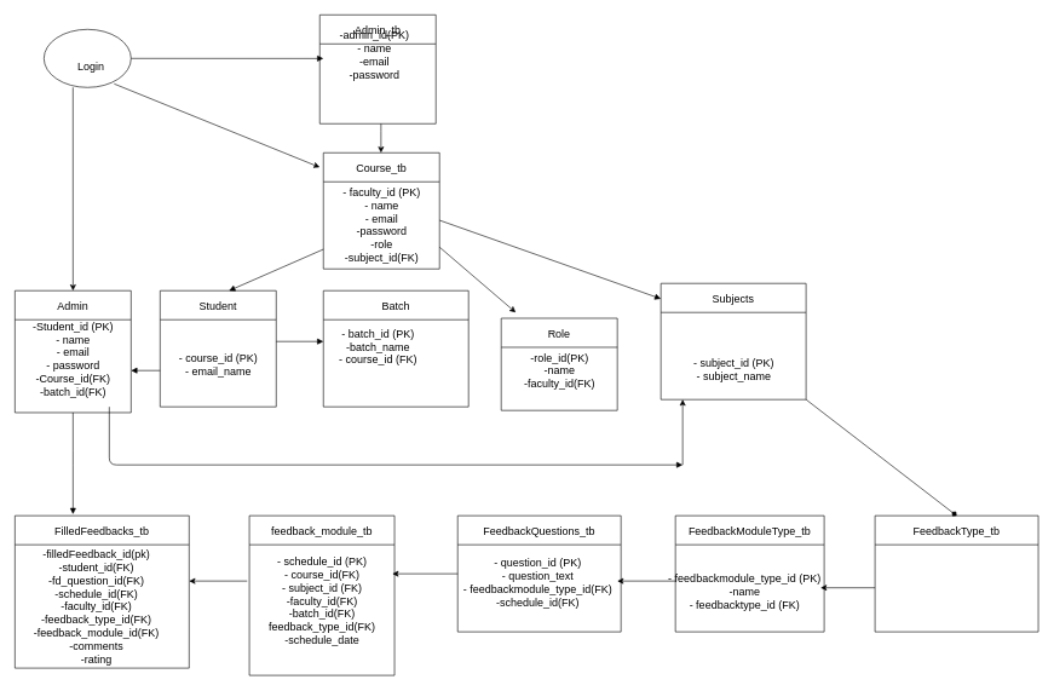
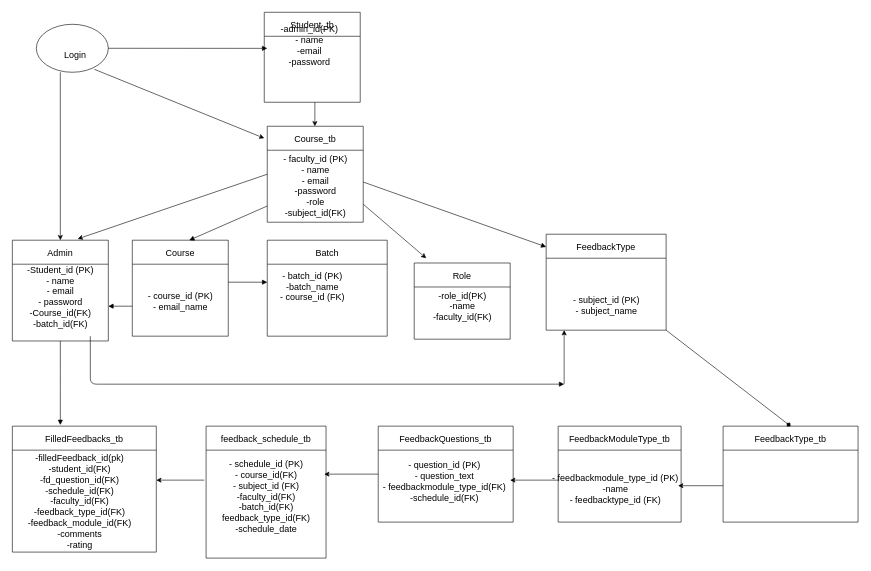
  <mxCell id="0" />
  <mxCell id="1" parent="0" />
  <mxCell id="2" value="Admin" style="shape=swimlane;fontSize=15;" parent="1" vertex="1"><mxGeometry x="20" y="400" width="160" height="168" as="geometry" /></mxCell>
  <mxCell id="3" value="&lt;font style=&quot;font-size: 15px;&quot;&gt;&lt;br style=&quot;padding: 0px; margin: 0px;&quot;&gt;-Student_id (PK)&lt;br style=&quot;padding: 0px; margin: 0px;&quot;&gt;- name&lt;br style=&quot;padding: 0px; margin: 0px;&quot;&gt;- email&lt;br style=&quot;padding: 0px; margin: 0px;&quot;&gt;- password&lt;/font&gt;&lt;div&gt;&lt;font style=&quot;font-size: 15px;&quot;&gt;-Course_id(FK)&lt;/font&gt;&lt;/div&gt;&lt;div&gt;&lt;font style=&quot;font-size: 15px;&quot;&gt;-batch_id(FK)&lt;/font&gt;&lt;/div&gt;&lt;div&gt;&lt;br&gt;&lt;/div&gt;" style="text;html=1;align=center;verticalAlign=middle;resizable=0;points=[];autosize=1;strokeColor=none;fillColor=none;" parent="2" vertex="1"><mxGeometry x="15" y="18" width="130" height="150" as="geometry" /></mxCell>
  <mxCell id="4" value="Course_tb" style="shape=swimlane;fontSize=15;" parent="1" vertex="1"><mxGeometry x="445" y="210" width="160" height="160" as="geometry" /></mxCell>
  <mxCell id="5" value="&lt;font style=&quot;font-size: 15px;&quot;&gt;&lt;br style=&quot;padding: 0px; margin: 0px;&quot;&gt;- faculty_id (PK)&lt;br style=&quot;padding: 0px; margin: 0px;&quot;&gt;- name&lt;br style=&quot;padding: 0px; margin: 0px;&quot;&gt;- email&lt;/font&gt;&lt;div&gt;&lt;font style=&quot;font-size: 15px;&quot;&gt;-password&lt;/font&gt;&lt;/div&gt;&lt;div&gt;&lt;font style=&quot;font-size: 15px;&quot;&gt;-role&lt;/font&gt;&lt;/div&gt;&lt;div&gt;&lt;font style=&quot;font-size: 15px;&quot;&gt;-subject_id(FK)&lt;/font&gt;&lt;/div&gt;" style="text;html=1;align=center;verticalAlign=middle;resizable=0;points=[];autosize=1;strokeColor=none;fillColor=none;" parent="4" vertex="1"><mxGeometry x="15" y="20" width="130" height="140" as="geometry" /></mxCell>
- <mxCell id="6" value="Subjects" style="shape=swimlane;fontSize=15;" parent="1" vertex="1"><mxGeometry x="910" y="390" width="200" height="160" as="geometry" /></mxCell>
+ <mxCell id="6" value="FeedbackType" style="shape=swimlane;fontSize=15;" parent="1" vertex="1"><mxGeometry x="910" y="390" width="200" height="160" as="geometry" /></mxCell>
  <mxCell id="7" value="&lt;font style=&quot;font-size: 15px;&quot;&gt;&lt;br style=&quot;padding: 0px; margin: 0px;&quot;&gt;- subject_id (PK)&lt;br style=&quot;padding: 0px; margin: 0px;&quot;&gt;- subject_name&lt;br&gt;&lt;/font&gt;&lt;div&gt;&lt;br&gt;&lt;/div&gt;" style="text;html=1;align=center;verticalAlign=middle;resizable=0;points=[];autosize=1;strokeColor=none;fillColor=none;" parent="6" vertex="1"><mxGeometry x="35" y="78" width="130" height="80" as="geometry" /></mxCell>
  <mxCell id="8" value="FeedbackQuestions_tb" style="shape=swimlane;fontSize=15;" parent="1" vertex="1"><mxGeometry x="630" y="710" width="225" height="160" as="geometry" /></mxCell>
  <mxCell id="9" value="&lt;font style=&quot;font-size: 15px;&quot;&gt;&lt;br style=&quot;padding: 0px; margin: 0px;&quot;&gt;- question_id (PK)&lt;br style=&quot;padding: 0px; margin: 0px;&quot;&gt;- question_text&lt;br style=&quot;padding: 0px; margin: 0px;&quot;&gt;- feedbackmodule_type_id(FK)&lt;/font&gt;&lt;div&gt;&lt;font style=&quot;font-size: 15px;&quot;&gt;-schedule_id(FK)&lt;/font&gt;&lt;/div&gt;" style="text;html=1;align=center;verticalAlign=middle;resizable=0;points=[];autosize=1;strokeColor=none;fillColor=none;" parent="8" vertex="1"><mxGeometry x="-5" y="33" width="230" height="100" as="geometry" /></mxCell>
  <mxCell id="10" value="FilledFeedbacks_tb" style="shape=swimlane;fontSize=15;" parent="1" vertex="1"><mxGeometry x="20" y="710" width="240" height="210" as="geometry" /></mxCell>
  <mxCell id="11" value="&lt;font style=&quot;font-size: 15px;&quot;&gt;-filledFeedback_id(pk)&lt;/font&gt;&lt;div&gt;&lt;font style=&quot;font-size: 15px;&quot;&gt;-student_id(FK)&lt;/font&gt;&lt;/div&gt;&lt;div&gt;&lt;font style=&quot;font-size: 15px;&quot;&gt;-fd_question_id(FK)&lt;/font&gt;&lt;/div&gt;&lt;div&gt;&lt;font style=&quot;font-size: 15px;&quot;&gt;-schedule_id(FK)&lt;/font&gt;&lt;/div&gt;&lt;div&gt;&lt;font style=&quot;font-size: 15px;&quot;&gt;-faculty_id(FK)&lt;/font&gt;&lt;/div&gt;&lt;div&gt;&lt;font style=&quot;font-size: 15px;&quot;&gt;-feedback_type_id(FK)&lt;/font&gt;&lt;/div&gt;&lt;div&gt;&lt;font style=&quot;font-size: 15px;&quot;&gt;-feedback_module_id(FK)&lt;/font&gt;&lt;/div&gt;&lt;div&gt;&lt;font style=&quot;font-size: 15px;&quot;&gt;-comments&lt;/font&gt;&lt;/div&gt;&lt;div&gt;&lt;font style=&quot;font-size: 15px;&quot;&gt;-rating&lt;/font&gt;&lt;/div&gt;" style="text;html=1;align=center;verticalAlign=middle;whiteSpace=wrap;rounded=0;" parent="10" vertex="1"><mxGeometry x="5" y="60" width="215" height="130" as="geometry" /></mxCell>
  <mxCell id="12" style="endArrow=block;" parent="1" edge="1"><mxGeometry relative="1" as="geometry"><mxPoint x="605" y="303.001" as="sourcePoint" /><mxPoint x="910" y="411.166" as="targetPoint" /></mxGeometry></mxCell>
  <mxCell id="13" style="endArrow=block;" parent="1" source="2" edge="1"><mxGeometry relative="1" as="geometry"><Array as="points"><mxPoint x="100" y="630" /></Array><mxPoint x="100" y="708" as="targetPoint" /></mxGeometry></mxCell>
- <mxCell id="14" value="Student" style="shape=swimlane;fontSize=15;" parent="1" vertex="1"><mxGeometry x="220" y="400" width="160" height="160" as="geometry" /></mxCell>
+ <mxCell id="14" value="Course" style="shape=swimlane;fontSize=15;" parent="1" vertex="1"><mxGeometry x="220" y="400" width="160" height="160" as="geometry" /></mxCell>
  <mxCell id="15" value="&lt;font style=&quot;font-size: 15px;&quot;&gt;&lt;br style=&quot;padding: 0px; margin: 0px;&quot;&gt;- course_id (PK)&lt;/font&gt;&lt;div&gt;&lt;div&gt;&lt;font style=&quot;font-size: 15px;&quot;&gt;- email_name&lt;/font&gt;&lt;/div&gt;&lt;/div&gt;" style="text;html=1;align=center;verticalAlign=middle;resizable=0;points=[];autosize=1;strokeColor=none;fillColor=none;" parent="14" vertex="1"><mxGeometry x="15" y="58" width="130" height="70" as="geometry" /></mxCell>
  <mxCell id="16" style="endArrow=block;" parent="1" edge="1"><mxGeometry relative="1" as="geometry"><mxPoint x="220" y="510" as="sourcePoint" /><mxPoint x="180" y="510" as="targetPoint" /></mxGeometry></mxCell>
  <mxCell id="17" style="endArrow=block;exitX=0;exitY=0.75;exitDx=0;exitDy=0;" parent="1" edge="1"><mxGeometry relative="1" as="geometry"><mxPoint x="445" y="343" as="sourcePoint" /><mxPoint x="315" y="400" as="targetPoint" /></mxGeometry></mxCell>
  <mxCell id="18" value="" style="ellipse;whiteSpace=wrap;html=1;" parent="1" vertex="1"><mxGeometry x="60" y="40" width="120" height="80" as="geometry" /></mxCell>
  <mxCell id="19" value="&lt;font style=&quot;font-size: 15px;&quot;&gt;Login&lt;/font&gt;" style="text;html=1;align=center;verticalAlign=middle;whiteSpace=wrap;rounded=0;" parent="1" vertex="1"><mxGeometry x="95" y="75" width="60" height="30" as="geometry" /></mxCell>
  <mxCell id="20" style="endArrow=block;entryX=0;entryY=0.5;entryDx=0;entryDy=0;exitX=1;exitY=0.5;exitDx=0;exitDy=0;" parent="1" source="18" edge="1"><mxGeometry relative="1" as="geometry"><mxPoint x="190" y="80" as="sourcePoint" /><mxPoint x="445" y="80.11" as="targetPoint" /></mxGeometry></mxCell>
  <mxCell id="21" style="endArrow=block;" parent="1" edge="1"><mxGeometry relative="1" as="geometry"><mxPoint x="380" y="470" as="sourcePoint" /><mxPoint x="445" y="470" as="targetPoint" /></mxGeometry></mxCell>
  <mxCell id="22" value="Batch" style="shape=swimlane;fontSize=15;" parent="1" vertex="1"><mxGeometry x="445" y="400" width="200" height="160" as="geometry" /></mxCell>
  <mxCell id="23" value="&lt;font style=&quot;font-size: 15px;&quot;&gt;&lt;br style=&quot;padding: 0px; margin: 0px;&quot;&gt;- batch_id (PK)&lt;/font&gt;&lt;div&gt;&lt;font style=&quot;font-size: 15px;&quot;&gt;-batch_name&lt;br style=&quot;padding: 0px; margin: 0px;&quot;&gt;- course_id (FK)&lt;/font&gt;&lt;/div&gt;" style="text;html=1;align=center;verticalAlign=middle;resizable=0;points=[];autosize=1;strokeColor=none;fillColor=none;" parent="22" vertex="1"><mxGeometry x="10" y="23" width="130" height="90" as="geometry" /></mxCell>
  <mxCell id="24" style="endArrow=block;" parent="1" edge="1"><mxGeometry relative="1" as="geometry"><mxPoint x="150" y="560" as="sourcePoint" /><mxPoint x="940" y="640" as="targetPoint" /><Array as="points"><mxPoint x="150" y="640" /></Array></mxGeometry></mxCell>
  <mxCell id="25" value="" style="endArrow=classic;html=1;rounded=0;" parent="1" edge="1"><mxGeometry width="50" height="50" relative="1" as="geometry"><mxPoint x="940" y="640" as="sourcePoint" /><mxPoint x="940" y="550" as="targetPoint" /></mxGeometry></mxCell>
  <mxCell id="26" value="Role" style="shape=swimlane;fontSize=15;" parent="1" vertex="1"><mxGeometry x="690" y="438" width="160" height="127" as="geometry" /></mxCell>
  <mxCell id="27" value="&lt;font style=&quot;font-size: 15px;&quot;&gt;-role_id(PK)&lt;/font&gt;&lt;div&gt;&lt;font style=&quot;font-size: 15px;&quot;&gt;-name&lt;br&gt;&lt;/font&gt;&lt;div&gt;&lt;font style=&quot;font-size: 15px;&quot;&gt;-faculty_id(FK)&lt;/font&gt;&lt;/div&gt;&lt;/div&gt;" style="text;html=1;align=center;verticalAlign=middle;resizable=0;points=[];autosize=1;strokeColor=none;fillColor=none;" parent="26" vertex="1"><mxGeometry x="20" y="37" width="120" height="70" as="geometry" /></mxCell>
  <mxCell id="28" value="" style="endArrow=classic;html=1;rounded=0;exitX=1;exitY=1;exitDx=0;exitDy=0;" parent="1" edge="1"><mxGeometry width="50" height="50" relative="1" as="geometry"><mxPoint x="605" y="340" as="sourcePoint" /><mxPoint x="710" y="430" as="targetPoint" /></mxGeometry></mxCell>
- <mxCell id="29" value="feedback_module_tb" style="shape=swimlane;fontSize=15;" parent="1" vertex="1"><mxGeometry x="343" y="710" width="200" height="220" as="geometry" /></mxCell>
+ <mxCell id="29" value="feedback_schedule_tb" style="shape=swimlane;fontSize=15;" parent="1" vertex="1"><mxGeometry x="343" y="710" width="200" height="220" as="geometry" /></mxCell>
  <mxCell id="30" value="&lt;font style=&quot;font-size: 15px;&quot;&gt;&lt;br style=&quot;padding: 0px; margin: 0px;&quot;&gt;- schedule_id (PK)&lt;br style=&quot;padding: 0px; margin: 0px;&quot;&gt;- course_id(FK)&lt;br style=&quot;padding: 0px; margin: 0px;&quot;&gt;- subject_id (FK)&lt;/font&gt;&lt;div&gt;&lt;span style=&quot;font-size: 15px;&quot;&gt;-faculty_id(FK)&lt;/span&gt;&lt;/div&gt;&lt;div&gt;&lt;span style=&quot;font-size: 15px;&quot;&gt;-batch_id(FK)&lt;/span&gt;&lt;/div&gt;&lt;div&gt;&lt;span style=&quot;font-size: 15px;&quot;&gt;feedback_type_id(FK)&lt;/span&gt;&lt;span style=&quot;font-size: 15px;&quot;&gt;&lt;br&gt;&lt;/span&gt;&lt;div&gt;&lt;font style=&quot;font-size: 15px;&quot;&gt;-schedule_date&lt;/font&gt;&lt;/div&gt;&lt;div&gt;&lt;br&gt;&lt;/div&gt;&lt;div&gt;&lt;font style=&quot;font-size: 15px;&quot;&gt;&lt;br&gt;&lt;/font&gt;&lt;/div&gt;&lt;/div&gt;" style="text;html=1;align=center;verticalAlign=middle;resizable=0;points=[];autosize=1;strokeColor=none;fillColor=none;" parent="29" vertex="1"><mxGeometry x="15" y="30" width="170" height="190" as="geometry" /></mxCell>
  <mxCell id="31" value="" style="endArrow=classic;html=1;rounded=0;" parent="1" edge="1"><mxGeometry width="50" height="50" relative="1" as="geometry"><mxPoint x="340" y="800" as="sourcePoint" /><mxPoint x="260" y="800" as="targetPoint" /></mxGeometry></mxCell>
  <mxCell id="32" value="" style="endArrow=classic;html=1;rounded=0;exitX=0;exitY=0.5;exitDx=0;exitDy=0;" parent="1" source="8" edge="1"><mxGeometry width="50" height="50" relative="1" as="geometry"><mxPoint x="630" y="770" as="sourcePoint" /><mxPoint x="540" y="790" as="targetPoint" /></mxGeometry></mxCell>
  <mxCell id="33" value="FeedbackType_tb" style="shape=swimlane;fontSize=15;" parent="1" vertex="1"><mxGeometry x="1205" y="710" width="225" height="160" as="geometry" /></mxCell>
  <mxCell id="34" value="" style="endArrow=classic;html=1;rounded=0;" parent="1" edge="1"><mxGeometry width="50" height="50" relative="1" as="geometry"><mxPoint x="930" y="800" as="sourcePoint" /><mxPoint x="850" y="800" as="targetPoint" /></mxGeometry></mxCell>
- <mxCell id="35" value="Admin_tb" style="shape=swimlane;fontSize=15;" parent="1" vertex="1"><mxGeometry x="440" y="20" width="160" height="150" as="geometry" /></mxCell>
+ <mxCell id="35" value="Student_tb" style="shape=swimlane;fontSize=15;" parent="1" vertex="1"><mxGeometry x="440" y="20" width="160" height="150" as="geometry" /></mxCell>
  <mxCell id="36" value="&lt;font style=&quot;font-size: 15px;&quot;&gt;-admin_id(PK)&lt;br style=&quot;padding: 0px; margin: 0px;&quot;&gt;- name&lt;/font&gt;&lt;div&gt;&lt;font style=&quot;font-size: 15px;&quot;&gt;-email&lt;br&gt;&lt;/font&gt;&lt;div&gt;&lt;font style=&quot;font-size: 15px;&quot;&gt;-password&lt;/font&gt;&lt;/div&gt;&lt;/div&gt;" style="text;html=1;align=center;verticalAlign=middle;resizable=0;points=[];autosize=1;strokeColor=none;fillColor=none;" parent="35" vertex="1"><mxGeometry x="15" y="10" width="120" height="90" as="geometry" /></mxCell>
  <mxCell id="37" value="" style="endArrow=classic;html=1;rounded=0;entryX=0.5;entryY=0;entryDx=0;entryDy=0;exitX=0.333;exitY=1;exitDx=0;exitDy=0;exitPerimeter=0;" parent="1" source="18" target="2" edge="1"><mxGeometry width="50" height="50" relative="1" as="geometry"><mxPoint x="100" y="330" as="sourcePoint" /><mxPoint x="150" y="280" as="targetPoint" /></mxGeometry></mxCell>
  <mxCell id="38" value="" style="endArrow=classic;html=1;rounded=0;exitX=0.806;exitY=0.938;exitDx=0;exitDy=0;exitPerimeter=0;" parent="1" source="18" edge="1"><mxGeometry width="50" height="50" relative="1" as="geometry"><mxPoint x="330" y="250" as="sourcePoint" /><mxPoint x="440" as="targetPoint" y="230" /></mxGeometry></mxCell>
  <mxCell id="39" value="" style="endArrow=classic;html=1;rounded=0;" parent="1" edge="1"><mxGeometry width="50" height="50" relative="1" as="geometry"><mxPoint x="524.38" y="170" as="sourcePoint" /><mxPoint x="524.38" y="210" as="targetPoint" /><Array as="points"><mxPoint x="524.38" y="180" /></Array></mxGeometry></mxCell>
+ <mxCell id="40" value="" style="endArrow=classic;html=1;rounded=0;entryX=0.681;entryY=-0.013;entryDx=0;entryDy=0;entryPerimeter=0;exitX=0;exitY=0.5;exitDx=0;exitDy=0;" parent="1" source="4" target="2" edge="1"><mxGeometry width="50" height="50" relative="1" as="geometry"><mxPoint x="220" y="310" as="sourcePoint" /><mxPoint x="270" y="260" as="targetPoint" /></mxGeometry></mxCell>
  <mxCell id="41" value="FeedbackModuleType_tb" style="shape=swimlane;fontSize=15;" parent="1" vertex="1"><mxGeometry x="930" y="710" width="205" height="160" as="geometry" /></mxCell>
  <mxCell id="42" value="&lt;font style=&quot;font-size: 15px;&quot;&gt;&lt;br style=&quot;padding: 0px; margin: 0px;&quot;&gt;- feedbackmodule_type_id&amp;nbsp;(PK)&lt;/font&gt;&lt;div&gt;&lt;font style=&quot;font-size: 15px;&quot;&gt;-name&lt;br style=&quot;padding: 0px; margin: 0px;&quot;&gt;- feedbacktype_id (FK)&lt;/font&gt;&lt;/div&gt;" style="text;html=1;align=center;verticalAlign=middle;resizable=0;points=[];autosize=1;strokeColor=none;fillColor=none;" parent="41" vertex="1"><mxGeometry x="-20" y="50" width="230" height="90" as="geometry" /></mxCell>
  <mxCell id="43" value="" style="endArrow=classic;html=1;rounded=0;" parent="1" edge="1"><mxGeometry width="50" height="50" relative="1" as="geometry"><mxPoint x="1205" y="809.29" as="sourcePoint" /><mxPoint x="1130" y="809.29" as="targetPoint" /></mxGeometry></mxCell>
  <mxCell id="44" value="" style="endArrow=diamond;html=1;rounded=0;entryX=0.5;entryY=0;entryDx=0;entryDy=0;exitX=1;exitY=1;exitDx=0;exitDy=0;" parent="1" source="6" target="33" edge="1"><mxGeometry width="50" height="50" relative="1" as="geometry"><mxPoint x="1490" y="320" as="sourcePoint" /><mxPoint x="1240" y="500" as="targetPoint" /></mxGeometry></mxCell>
